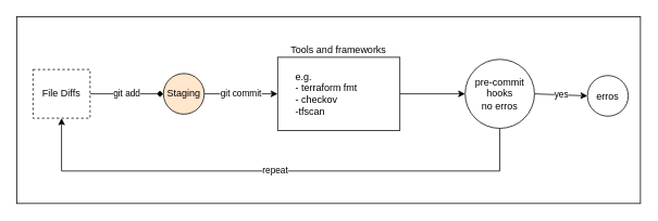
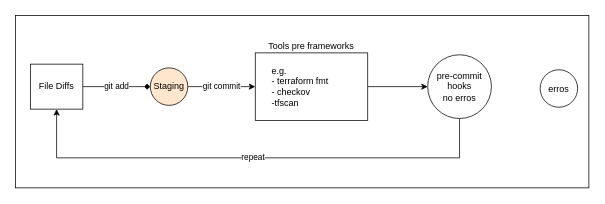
  <mxCell id="0" />
  <mxCell id="1" parent="0" />
  <mxCell id="2" value="" style="rounded=0;whiteSpace=wrap;html=1;" parent="1" vertex="1"><mxGeometry x="20" y="20" width="765" height="230" as="geometry" /></mxCell>
  <mxCell id="3" value="git add" style="edgeStyle=none;html=1;exitX=1;exitY=0.5;exitDx=0;exitDy=0;entryX=0;entryY=0.5;entryDx=0;entryDy=0;endArrow=diamond;" parent="1" source="4" target="6" edge="1"><mxGeometry relative="1" as="geometry" /></mxCell>
- <mxCell id="4" value="File Diffs" style="rounded=0;whiteSpace=wrap;html=1;dashed=1;" parent="1" vertex="1"><mxGeometry x="40" y="85" width="70" height="60" as="geometry" /></mxCell>
+ <mxCell id="4" value="File Diffs" style="rounded=0;whiteSpace=wrap;html=1;" parent="1" vertex="1"><mxGeometry x="40" y="85" width="70" height="60" as="geometry" /></mxCell>
  <mxCell id="5" value="git commit" style="edgeStyle=none;html=1;exitX=1;exitY=0.5;exitDx=0;exitDy=0;entryX=0;entryY=0.5;entryDx=0;entryDy=0;" parent="1" source="6" target="8" edge="1"><mxGeometry relative="1" as="geometry"><mxPoint x="350" y="115" as="targetPoint" /></mxGeometry></mxCell>
  <mxCell id="6" value="Staging" style="ellipse;whiteSpace=wrap;html=1;aspect=fixed;fillColor=#ffe6cc;" parent="1" vertex="1"><mxGeometry x="200" y="90" width="50" height="50" as="geometry" /></mxCell>
  <mxCell id="7" value="" style="edgeStyle=none;html=1;exitX=1;exitY=0.5;exitDx=0;exitDy=0;entryX=0;entryY=0.5;entryDx=0;entryDy=0;" parent="1" source="8" target="12" edge="1"><mxGeometry relative="1" as="geometry" /></mxCell>
- <mxCell id="8" value="Tools and frameworks" style="rounded=0;whiteSpace=wrap;html=1;labelPosition=center;verticalLabelPosition=top;align=center;verticalAlign=bottom;" parent="1" vertex="1"><mxGeometry x="340" y="70" width="150" height="90" as="geometry" /></mxCell>
+ <mxCell id="8" value="Tools pre frameworks" style="rounded=0;whiteSpace=wrap;html=1;labelPosition=center;verticalLabelPosition=top;align=center;verticalAlign=bottom;" parent="1" vertex="1"><mxGeometry x="340" y="70" width="150" height="90" as="geometry" /></mxCell>
  <mxCell id="9" value="e.g. &lt;br&gt;- terraform fmt&lt;br&gt;- checkov&lt;br&gt;-tfscan" style="text;html=1;strokeColor=none;fillColor=none;align=left;verticalAlign=middle;whiteSpace=wrap;rounded=0;" parent="1" vertex="1"><mxGeometry x="360" y="90" width="110" height="50" as="geometry" /></mxCell>
- <mxCell id="10" value="yes" style="edgeStyle=none;html=1;exitX=1;exitY=0.5;exitDx=0;exitDy=0;entryX=0;entryY=0.5;entryDx=0;entryDy=0;" parent="1" source="12" target="13" edge="1"><mxGeometry relative="1" as="geometry" /></mxCell>
  <mxCell id="11" value="repeat" style="edgeStyle=orthogonalEdgeStyle;rounded=0;html=1;exitX=0.5;exitY=1;exitDx=0;exitDy=0;entryX=0.5;entryY=1;entryDx=0;entryDy=0;" parent="1" source="12" target="4" edge="1"><mxGeometry relative="1" as="geometry"><Array as="points"><mxPoint x="612" y="210" /><mxPoint x="75" y="210" /></Array></mxGeometry></mxCell>
  <mxCell id="12" value="pre-commit&lt;br&gt;hooks&lt;br&gt;no erros" style="ellipse;whiteSpace=wrap;html=1;aspect=fixed;" parent="1" vertex="1"><mxGeometry x="570" y="72.5" width="85" height="85" as="geometry" /></mxCell>
  <mxCell id="13" value="erros" style="ellipse;whiteSpace=wrap;html=1;aspect=fixed;" parent="1" vertex="1"><mxGeometry x="720" y="92.5" width="50" height="50" as="geometry" /></mxCell>
